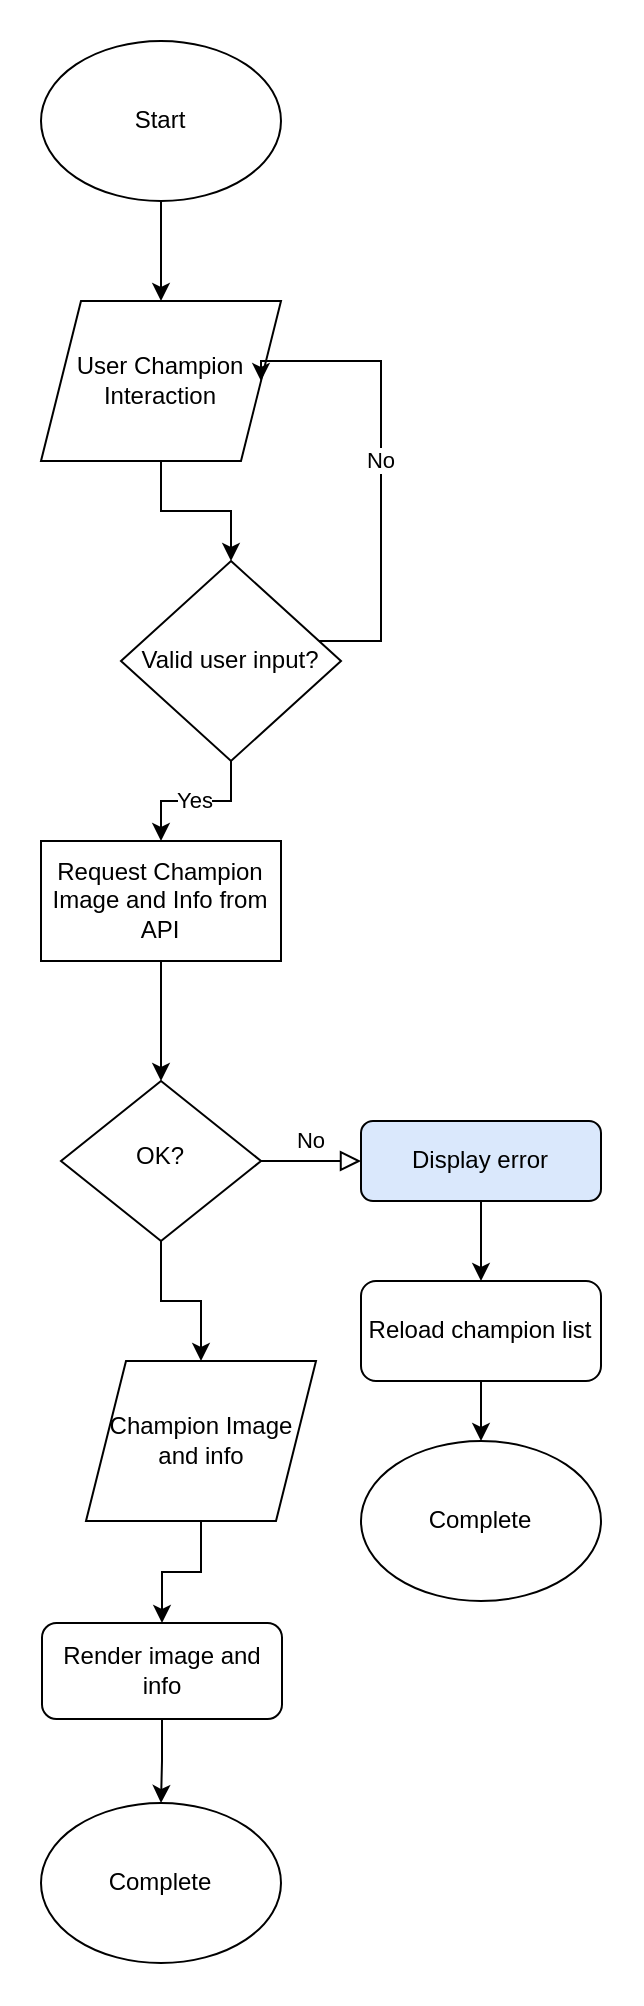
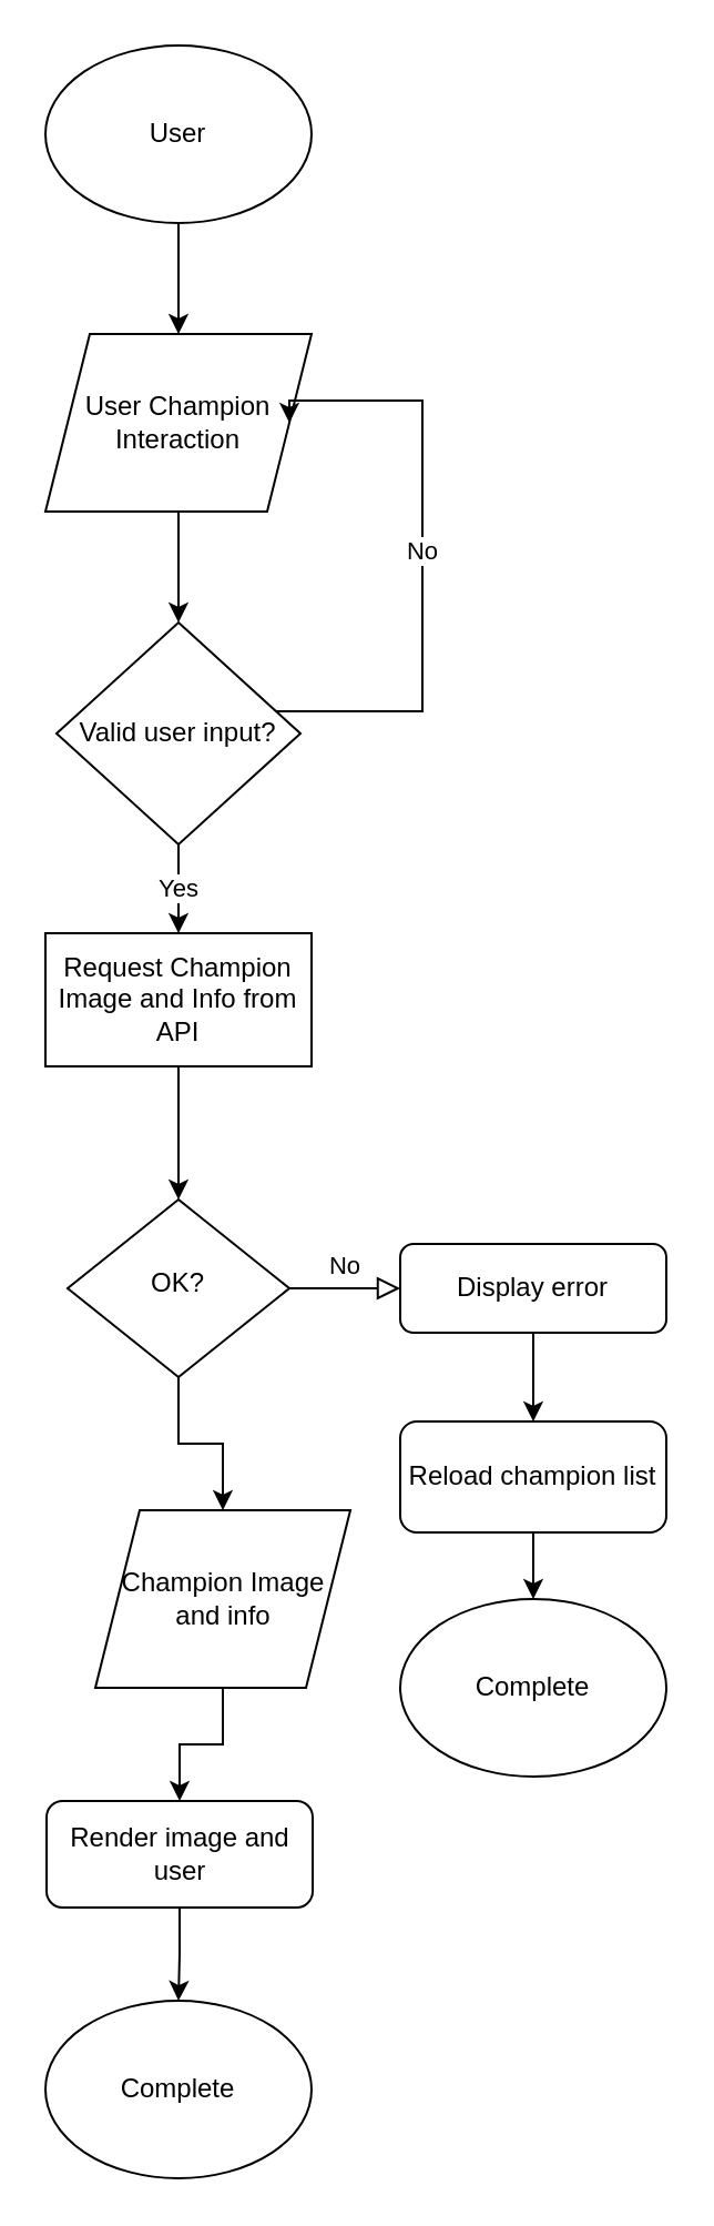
  <mxCell id="0" />
  <mxCell id="1" parent="0" />
  <mxCell id="2" value="No" style="edgeStyle=orthogonalEdgeStyle;rounded=0;html=1;jettySize=auto;orthogonalLoop=1;fontSize=11;endArrow=block;endFill=0;endSize=8;strokeWidth=1;shadow=0;labelBackgroundColor=none;" parent="1" source="4" target="6" edge="1"><mxGeometry y="10" relative="1" as="geometry"><mxPoint as="offset" /></mxGeometry></mxCell>
  <mxCell id="3" style="edgeStyle=orthogonalEdgeStyle;rounded=0;orthogonalLoop=1;jettySize=auto;html=1;" edge="1" parent="1" source="4" target="17"><mxGeometry relative="1" as="geometry" /></mxCell>
  <mxCell id="4" value="OK?" style="rhombus;whiteSpace=wrap;html=1;shadow=0;fontFamily=Helvetica;fontSize=12;align=center;strokeWidth=1;spacing=6;spacingTop=-4;" parent="1" vertex="1"><mxGeometry x="30" y="540" width="100" height="80" as="geometry" /></mxCell>
  <mxCell id="5" style="edgeStyle=orthogonalEdgeStyle;rounded=0;orthogonalLoop=1;jettySize=auto;html=1;entryX=0.5;entryY=0;entryDx=0;entryDy=0;" edge="1" parent="1" source="6" target="22"><mxGeometry relative="1" as="geometry" /></mxCell>
- <mxCell id="6" value="Display error" style="rounded=1;whiteSpace=wrap;html=1;fontSize=12;glass=0;strokeWidth=1;shadow=0;fillColor=#dae8fc;" parent="1" vertex="1"><mxGeometry x="180" y="560" width="120" height="40" as="geometry" /></mxCell>
+ <mxCell id="6" value="Display error" style="rounded=1;whiteSpace=wrap;html=1;fontSize=12;glass=0;strokeWidth=1;shadow=0;" parent="1" vertex="1"><mxGeometry x="180" y="560" width="120" height="40" as="geometry" /></mxCell>
  <mxCell id="7" style="edgeStyle=orthogonalEdgeStyle;rounded=0;orthogonalLoop=1;jettySize=auto;html=1;entryX=0.5;entryY=0;entryDx=0;entryDy=0;" edge="1" parent="1" source="8" target="10"><mxGeometry relative="1" as="geometry" /></mxCell>
- <mxCell id="8" value="Start" style="ellipse;whiteSpace=wrap;html=1;" vertex="1" parent="1"><mxGeometry x="20" y="20" width="120" height="80" as="geometry" /></mxCell>
+ <mxCell id="8" value="User" style="ellipse;whiteSpace=wrap;html=1;" vertex="1" parent="1"><mxGeometry x="20" y="20" width="120" height="80" as="geometry" /></mxCell>
  <mxCell id="9" style="edgeStyle=orthogonalEdgeStyle;rounded=0;orthogonalLoop=1;jettySize=auto;html=1;entryX=0.5;entryY=0;entryDx=0;entryDy=0;" edge="1" parent="1" source="10" target="15"><mxGeometry relative="1" as="geometry" /></mxCell>
  <mxCell id="10" value="User Champion Interaction" style="shape=parallelogram;perimeter=parallelogramPerimeter;whiteSpace=wrap;html=1;fixedSize=1;" vertex="1" parent="1"><mxGeometry x="20" y="150" width="120" height="80" as="geometry" /></mxCell>
  <mxCell id="11" style="edgeStyle=orthogonalEdgeStyle;rounded=0;orthogonalLoop=1;jettySize=auto;html=1;" edge="1" parent="1" source="12" target="4"><mxGeometry relative="1" as="geometry" /></mxCell>
  <mxCell id="12" value="Request Champion Image and Info from API" style="whiteSpace=wrap;html=1;rounded=0;" vertex="1" parent="1"><mxGeometry x="20" y="420" width="120" height="60" as="geometry" /></mxCell>
  <mxCell id="13" value="No" style="edgeStyle=orthogonalEdgeStyle;rounded=0;orthogonalLoop=1;jettySize=auto;html=1;entryX=1;entryY=0.5;entryDx=0;entryDy=0;" edge="1" parent="1" source="15" target="10"><mxGeometry relative="1" as="geometry"><mxPoint x="170" y="180" as="targetPoint" /><Array as="points"><mxPoint x="190" y="320" /><mxPoint x="190" y="180" /><mxPoint x="130" y="180" /></Array></mxGeometry></mxCell>
  <mxCell id="14" value="Yes" style="edgeStyle=orthogonalEdgeStyle;rounded=0;orthogonalLoop=1;jettySize=auto;html=1;" edge="1" parent="1" source="15" target="12"><mxGeometry relative="1" as="geometry" /></mxCell>
- <mxCell id="15" value="Valid user input?" style="rhombus;whiteSpace=wrap;html=1;" vertex="1" parent="1"><mxGeometry x="60" y="280" width="110" height="100" as="geometry" /></mxCell>
+ <mxCell id="15" value="Valid user input?" style="rhombus;whiteSpace=wrap;html=1;" vertex="1" parent="1"><mxGeometry x="25" y="280" width="110" height="100" as="geometry" /></mxCell>
  <mxCell id="16" style="edgeStyle=orthogonalEdgeStyle;rounded=0;orthogonalLoop=1;jettySize=auto;html=1;entryX=0.5;entryY=0;entryDx=0;entryDy=0;" edge="1" parent="1" source="17" target="19"><mxGeometry relative="1" as="geometry" /></mxCell>
  <mxCell id="17" value="Champion Image and info" style="shape=parallelogram;perimeter=parallelogramPerimeter;whiteSpace=wrap;html=1;fixedSize=1;" vertex="1" parent="1"><mxGeometry x="42.5" y="680" width="115" height="80" as="geometry" /></mxCell>
  <mxCell id="18" style="edgeStyle=orthogonalEdgeStyle;rounded=0;orthogonalLoop=1;jettySize=auto;html=1;" edge="1" parent="1" source="19" target="20"><mxGeometry relative="1" as="geometry" /></mxCell>
- <mxCell id="19" value="Render image and info" style="rounded=1;whiteSpace=wrap;html=1;fontSize=12;glass=0;strokeWidth=1;shadow=0;" vertex="1" parent="1"><mxGeometry x="20.5" y="811" width="120" height="48" as="geometry" /></mxCell>
+ <mxCell id="19" value="Render image and user" style="rounded=1;whiteSpace=wrap;html=1;fontSize=12;glass=0;strokeWidth=1;shadow=0;" vertex="1" parent="1"><mxGeometry x="20.5" y="811" width="120" height="48" as="geometry" /></mxCell>
  <mxCell id="20" value="Complete" style="ellipse;whiteSpace=wrap;html=1;" vertex="1" parent="1"><mxGeometry x="20" y="901" width="120" height="80" as="geometry" /></mxCell>
  <mxCell id="21" style="edgeStyle=orthogonalEdgeStyle;rounded=0;orthogonalLoop=1;jettySize=auto;html=1;" edge="1" parent="1" source="22" target="23"><mxGeometry relative="1" as="geometry" /></mxCell>
  <mxCell id="22" value="Reload champion list" style="rounded=1;whiteSpace=wrap;html=1;fontSize=12;glass=0;strokeWidth=1;shadow=0;" vertex="1" parent="1"><mxGeometry x="180" y="640" width="120" height="50" as="geometry" /></mxCell>
  <mxCell id="23" value="Complete" style="ellipse;whiteSpace=wrap;html=1;" vertex="1" parent="1"><mxGeometry x="180" y="720" width="120" height="80" as="geometry" /></mxCell>
